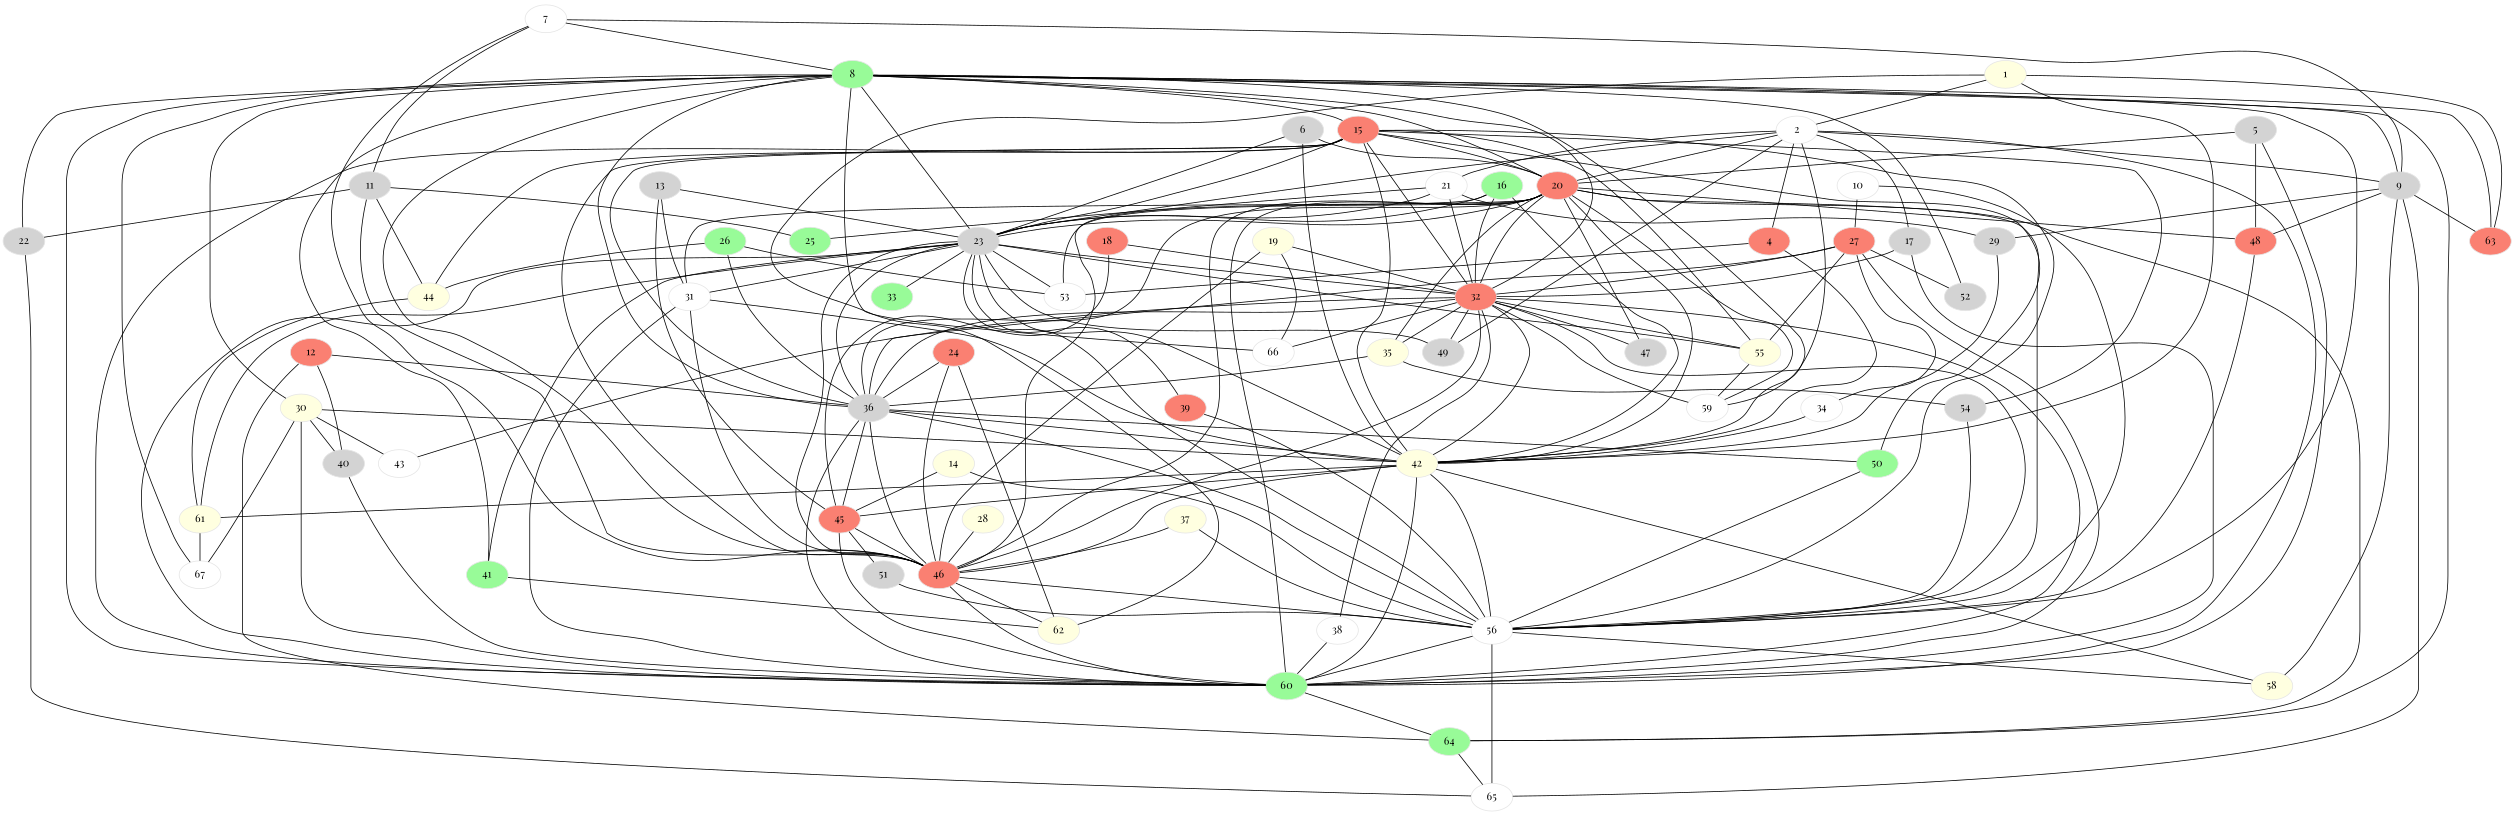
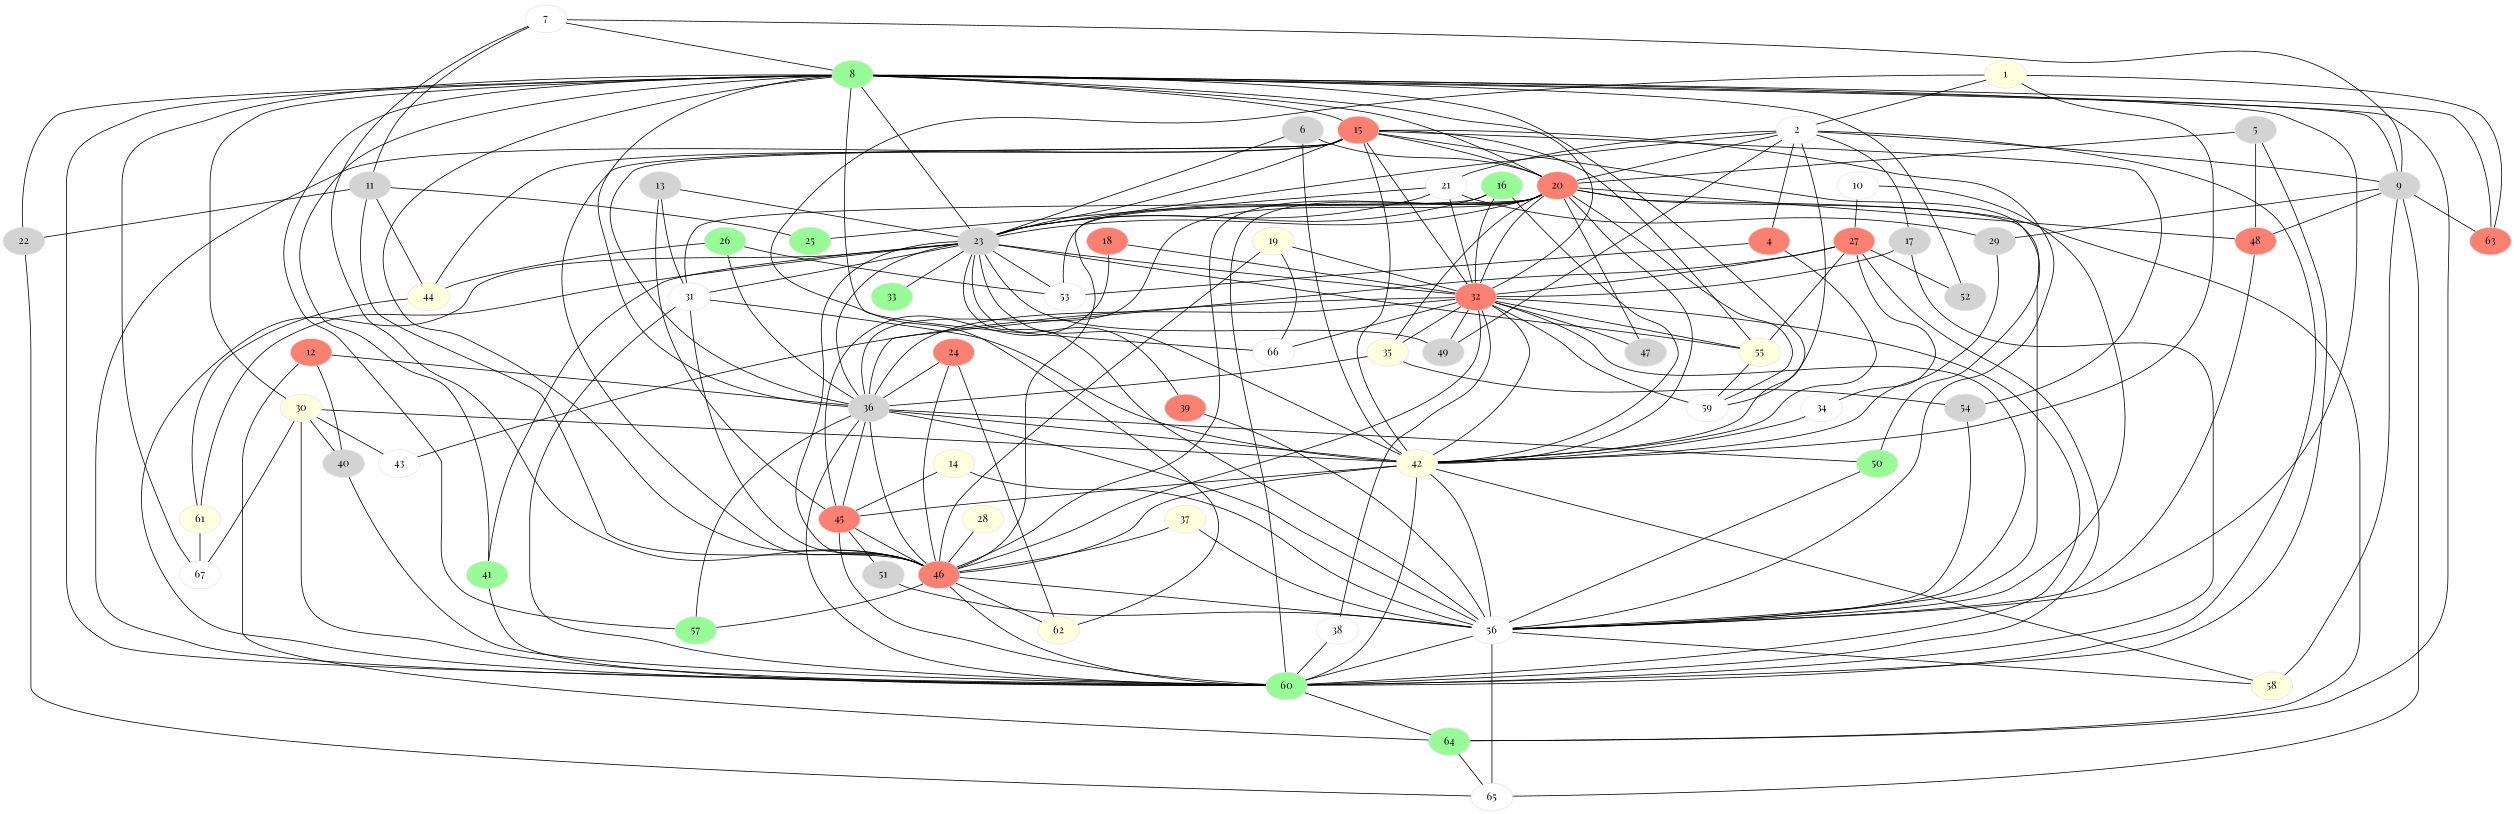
  graph {
    fontname="Playfair Display"
    node [color=gray90 fillcolor=lightgrey fontname="Playfair Display" style=filled]
    edge [fontname="Playfair Display" weight=1.0]
    1 [fillcolor=lightyellow]
    2 [fillcolor=white]
    42 [fillcolor=lightyellow]
    62 [fillcolor=lightyellow]
    63 [fillcolor=salmon]
    4 [fillcolor=salmon]
    9
    17
    20 [fillcolor=salmon]
    21 [fillcolor=white]
    23
    49
    59 [fillcolor=white]
    60 [fillcolor=palegreen]
    46 [fillcolor=salmon]
    56 [fillcolor=white]
    58 [fillcolor=lightyellow]
    45 [fillcolor=salmon]
    61 [fillcolor=lightyellow]
    53 [fillcolor=white]
    48 [fillcolor=salmon]
    29
    65 [fillcolor=white]
    32 [fillcolor=salmon]
    36
    64 [fillcolor=palegreen]
    31 [fillcolor=white]
    35 [fillcolor=lightyellow]
    47
    25 [fillcolor=palegreen]
    41 [fillcolor=palegreen]
    55 [fillcolor=lightyellow]
    33 [fillcolor=palegreen]
    39 [fillcolor=salmon]
    8 [fillcolor=palegreen]
    15 [fillcolor=salmon]
    22
    30 [fillcolor=lightyellow]
    52
+   57 [fillcolor=palegreen]
    66 [fillcolor=white]
    67 [fillcolor=white]
    43 [fillcolor=white]
    38 [fillcolor=white]
    5
    6
    7 [fillcolor=white]
    11
    44 [fillcolor=lightyellow]
    50 [fillcolor=palegreen]
    54
    40
    10 [fillcolor=white]
    27 [fillcolor=salmon]
    34 [fillcolor=white]
    12 [fillcolor=salmon]
    13
    51
    14 [fillcolor=lightyellow]
    16 [fillcolor=palegreen]
    18 [fillcolor=salmon]
    19 [fillcolor=lightyellow]
    28 [fillcolor=lightyellow]
    24 [fillcolor=salmon]
    26 [fillcolor=palegreen]
    37 [fillcolor=lightyellow]
    1 -- 2
    1 -- 42
    1 -- 62
    1 -- 63
    2 -- 4
    2 -- 9
    2 -- 17
    2 -- 20
    2 -- 21
    2 -- 23
    2 -- 49
    2 -- 59
    2 -- 60
    42 -- 60 [weight=4.0]
    42 -- 46
    42 -- 56 [weight=3.0]
    42 -- 58
    42 -- 45
-   42 -- 61
    4 -- 42
    4 -- 53
    9 -- 63
    9 -- 58
    9 -- 48
    9 -- 29
    9 -- 65
    17 -- 60
    17 -- 32
    20 -- 42
    20 -- 23
    20 -- 59
    20 -- 60
    20 -- 46
    20 -- 56
    20 -- 53
    20 -- 48
    20 -- 32
    20 -- 36 [weight=2.0]
    20 -- 64 [weight=2.0]
    20 -- 31 [weight=2.0]
    20 -- 35
    20 -- 47
    21 -- 23
    21 -- 29
    21 -- 32
    21 -- 25
    23 -- 42
    23 -- 49
    23 -- 60
    23 -- 46 [weight=2.0]
    23 -- 56
    23 -- 61
    23 -- 53
    23 -- 32 [weight=2.0]
    23 -- 36
    23 -- 31
    23 -- 41
    23 -- 55
    23 -- 33
    23 -- 39
    60 -- 64 [weight=2.0]
    46 -- 62
    46 -- 60
    46 -- 56
+   46 -- 57
    56 -- 60
    56 -- 58
    56 -- 65 [weight=2.0]
    45 -- 60 [weight=2.0]
    45 -- 46
    45 -- 51
    61 -- 67
    48 -- 56
    29 -- 42
    32 -- 42
    32 -- 49
    32 -- 59
    32 -- 60 [weight=2.0]
    32 -- 46
    32 -- 56
    32 -- 36 [weight=2.0]
    32 -- 35
    32 -- 47
    32 -- 55
    32 -- 66
    32 -- 43
    32 -- 38
    36 -- 42 [weight=4.0]
    36 -- 60 [weight=2.0]
    36 -- 46
    36 -- 56
    36 -- 45
+   36 -- 57
    36 -- 50
    64 -- 65
    31 -- 42
    31 -- 60
    31 -- 46
    35 -- 36
    35 -- 54
-   41 -- 62
+   41 -- 60
    55 -- 59
    39 -- 56
    8 -- 42
    8 -- 63
    8 -- 9
    8 -- 20
    8 -- 23
    8 -- 60 [weight=3.0]
    8 -- 46
    8 -- 56 [weight=2.0]
    8 -- 32
    8 -- 36
    8 -- 64
    8 -- 41
    8 -- 15
    8 -- 22
    8 -- 30
    8 -- 52
+   8 -- 57
    8 -- 66
    8 -- 67
    15 -- 42 [weight=2.0]
    15 -- 20 [weight=2.0]
    15 -- 23
    15 -- 60
    15 -- 46
    15 -- 56
    15 -- 32
    15 -- 36
    15 -- 55
    15 -- 44
    15 -- 50
    15 -- 54
    22 -- 65
    30 -- 42
    30 -- 60
    30 -- 67
    30 -- 43
    30 -- 40
    38 -- 60
    5 -- 20
    5 -- 60
    5 -- 48
    6 -- 42
    6 -- 20
    6 -- 23
    7 -- 9
    7 -- 46
    7 -- 8
    7 -- 11
    11 -- 46
    11 -- 25
    11 -- 22
    11 -- 44
    44 -- 61
    50 -- 56
    54 -- 56
    40 -- 60
    10 -- 56
    10 -- 27
    27 -- 60
    27 -- 32
    27 -- 36 [weight=2.0]
    27 -- 55
    27 -- 52
    27 -- 34
    34 -- 42
    12 -- 36
    12 -- 64
    12 -- 40
    13 -- 23
    13 -- 45
    13 -- 31
    51 -- 56 [weight=2.0]
    14 -- 56
    14 -- 45
    16 -- 42
    16 -- 23
    16 -- 46
    16 -- 32 [weight=2.0]
    18 -- 45
    18 -- 32
    19 -- 46
    19 -- 32
    19 -- 66
    28 -- 46
    24 -- 62
    24 -- 46
    24 -- 36
    26 -- 53
    26 -- 36
    26 -- 44
    37 -- 46
    37 -- 56
  }
